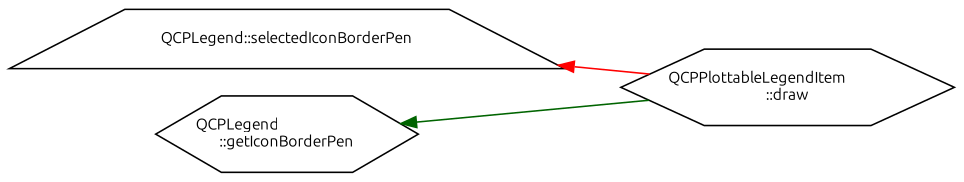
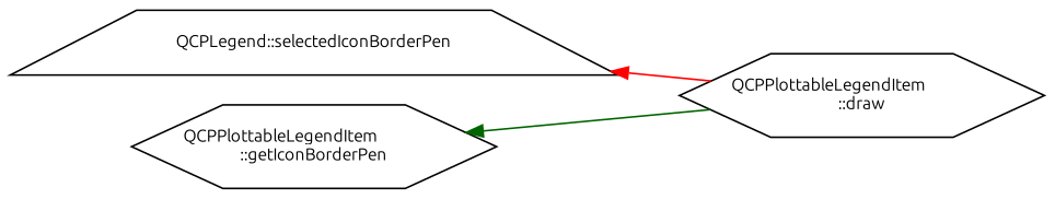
  digraph {
    fontname=Ubuntu
    rankdir=LR
    node [color=black fillcolor=white fontname=Ubuntu fontsize=10 shape=hexagon style=filled]
    edge [dir=back fontname=Ubuntu fontsize=10 labelfontname=Helvetica labelfontsize=10 style=solid]
    n1 [fontcolor=black height=0.2 label="QCPLegend::selectedIconBorderPen" shape=trapezium width=0.4]
    n2 [height=0.2 label="QCPPlottableLegendItem\l::draw" width=0.4]
-   n3 [height=0.2 label="QCPLegend\l::getIconBorderPen" width=0.4]
+   n3 [height=0.2 label="QCPPlottableLegendItem\l::getIconBorderPen" width=0.4]
    n1 -> n2 [color=red]
    n3 -> n2 [color=darkgreen]
  }
